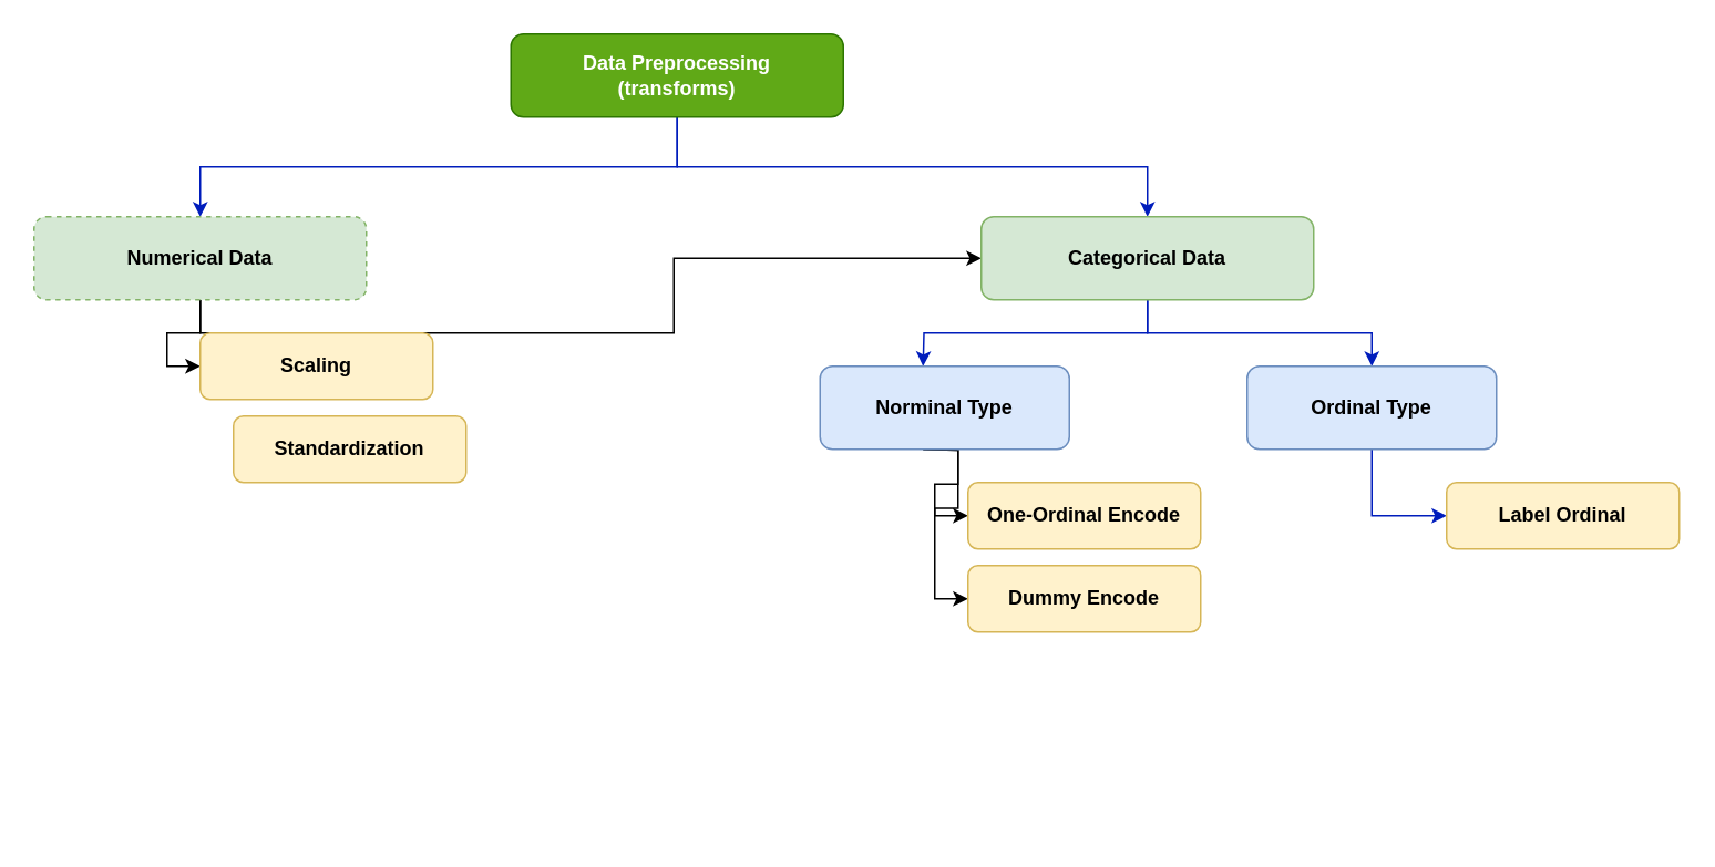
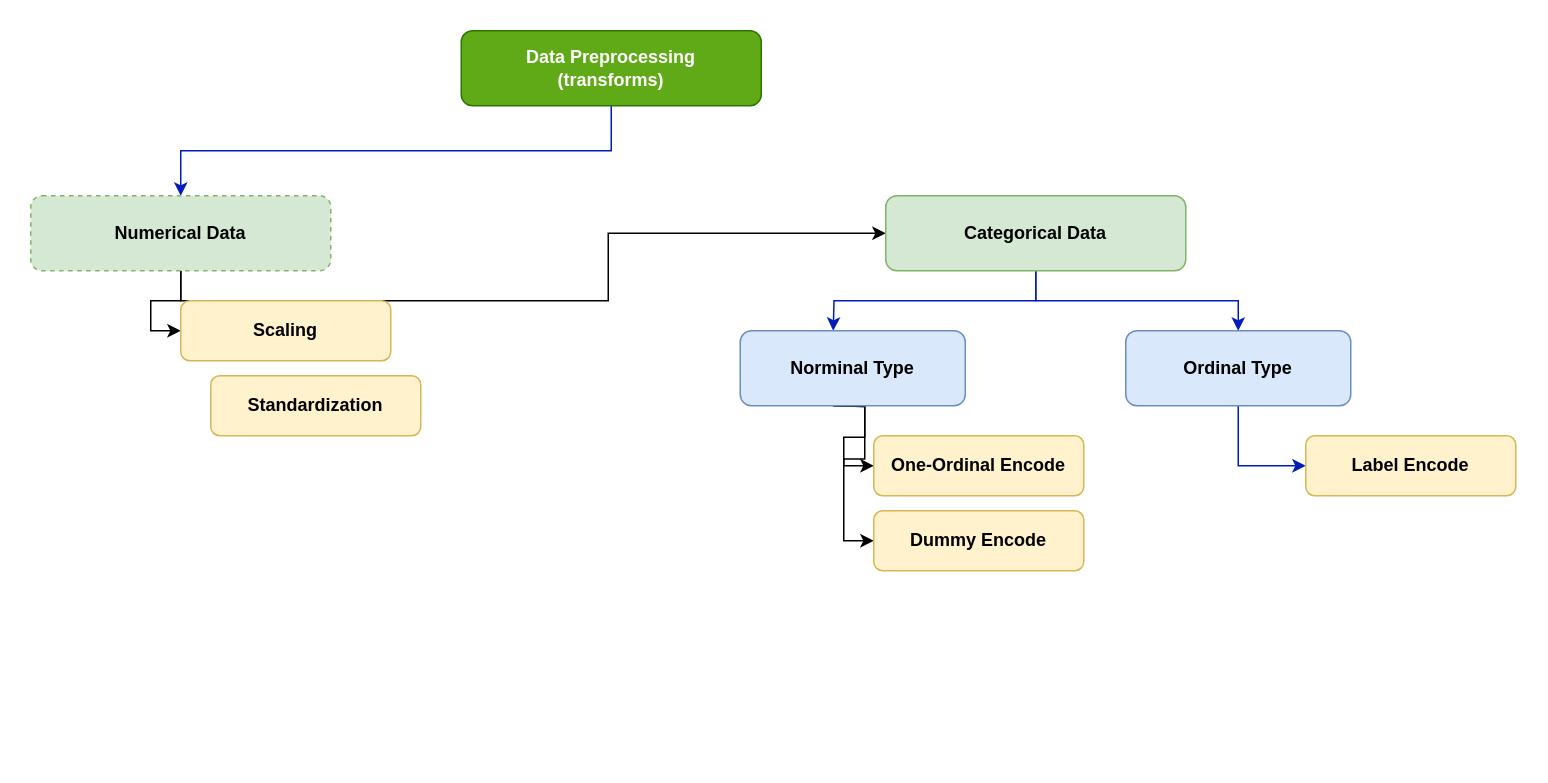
  <mxCell id="0" />
  <mxCell id="1" parent="0" />
  <mxCell id="2" style="edgeStyle=orthogonalEdgeStyle;rounded=0;orthogonalLoop=1;jettySize=auto;html=1;exitX=0.5;exitY=1;exitDx=0;exitDy=0;fillColor=#0050ef;strokeColor=#001DBC;strokeWidth=1;" edge="1" parent="1" source="4" target="7"><mxGeometry relative="1" as="geometry" /></mxCell>
- <mxCell id="3" style="edgeStyle=orthogonalEdgeStyle;rounded=0;orthogonalLoop=1;jettySize=auto;html=1;exitX=0.5;exitY=1;exitDx=0;exitDy=0;fillColor=#0050ef;strokeColor=#001DBC;strokeWidth=1;" edge="1" parent="1" source="4" target="10"><mxGeometry relative="1" as="geometry" /></mxCell>
  <mxCell id="4" value="Data Preprocessing&lt;br&gt;(transforms)" style="rounded=1;whiteSpace=wrap;html=1;fontSize=12;glass=0;strokeWidth=1;shadow=0;fillColor=#60a917;strokeColor=#2D7600;fontStyle=1;fontColor=#ffffff;" parent="1" vertex="1"><mxGeometry x="307" y="20" width="200" height="50" as="geometry" /></mxCell>
  <mxCell id="5" style="edgeStyle=orthogonalEdgeStyle;rounded=0;orthogonalLoop=1;jettySize=auto;html=1;exitX=0.5;exitY=1;exitDx=0;exitDy=0;entryX=0;entryY=0.5;entryDx=0;entryDy=0;strokeWidth=1;fontSize=12;fontColor=#FF0000;" edge="1" parent="1" source="7" target="25"><mxGeometry relative="1" as="geometry" /></mxCell>
  <mxCell id="6" style="edgeStyle=orthogonalEdgeStyle;rounded=0;orthogonalLoop=1;jettySize=auto;html=1;exitX=0.5;exitY=1;exitDx=0;exitDy=0;strokeWidth=1;fontSize=12;fontColor=#FF0000;" edge="1" parent="1" source="7" target="10"><mxGeometry relative="1" as="geometry" /></mxCell>
  <mxCell id="7" value="Numerical Data" style="rounded=1;whiteSpace=wrap;html=1;fontSize=12;glass=0;strokeWidth=1;shadow=0;fillColor=#d5e8d4;strokeColor=#82b366;fontStyle=1;dashed=1;" vertex="1" parent="1"><mxGeometry x="20" y="130" width="200" height="50" as="geometry" /></mxCell>
  <mxCell id="8" style="edgeStyle=orthogonalEdgeStyle;rounded=0;orthogonalLoop=1;jettySize=auto;html=1;exitX=0.5;exitY=1;exitDx=0;exitDy=0;entryX=0.5;entryY=0;entryDx=0;entryDy=0;strokeWidth=1;fillColor=#0050ef;strokeColor=#001DBC;" edge="1" parent="1" source="10" target="12"><mxGeometry relative="1" as="geometry" /></mxCell>
  <mxCell id="9" style="edgeStyle=orthogonalEdgeStyle;rounded=0;orthogonalLoop=1;jettySize=auto;html=1;exitX=0.5;exitY=1;exitDx=0;exitDy=0;entryX=0.5;entryY=0;entryDx=0;entryDy=0;strokeWidth=1;fillColor=#0050ef;strokeColor=#001DBC;" edge="1" parent="1" source="10"><mxGeometry relative="1" as="geometry"><mxPoint x="555" y="220" as="targetPoint" /></mxGeometry></mxCell>
  <mxCell id="10" value="Categorical Data" style="rounded=1;whiteSpace=wrap;html=1;fontSize=12;glass=0;strokeWidth=1;shadow=0;fillColor=#d5e8d4;strokeColor=#82b366;fontStyle=1" vertex="1" parent="1"><mxGeometry x="590" y="130" width="200" height="50" as="geometry" /></mxCell>
  <mxCell id="11" style="edgeStyle=orthogonalEdgeStyle;rounded=0;orthogonalLoop=1;jettySize=auto;html=1;exitX=0.5;exitY=1;exitDx=0;exitDy=0;entryX=0;entryY=0.5;entryDx=0;entryDy=0;strokeWidth=1;fillColor=#0050ef;strokeColor=#001DBC;" edge="1" parent="1" source="12" target="15"><mxGeometry relative="1" as="geometry" /></mxCell>
  <mxCell id="12" value="Ordinal Type" style="rounded=1;whiteSpace=wrap;html=1;fontSize=12;glass=0;strokeWidth=1;shadow=0;fillColor=#dae8fc;strokeColor=#6c8ebf;fontStyle=1;" vertex="1" parent="1"><mxGeometry x="750" y="220" width="150" height="50" as="geometry" /></mxCell>
  <mxCell id="13" style="edgeStyle=orthogonalEdgeStyle;rounded=0;orthogonalLoop=1;jettySize=auto;html=1;exitX=0.5;exitY=1;exitDx=0;exitDy=0;entryX=0;entryY=0.5;entryDx=0;entryDy=0;strokeWidth=1;fillColor=#0050ef;strokeColor=#001DBC;" edge="1" parent="1"><mxGeometry relative="1" as="geometry"><mxPoint x="838" y="413" as="sourcePoint" /></mxGeometry></mxCell>
  <mxCell id="14" style="edgeStyle=orthogonalEdgeStyle;rounded=0;orthogonalLoop=1;jettySize=auto;html=1;exitX=0.5;exitY=1;exitDx=0;exitDy=0;entryX=0;entryY=0.5;entryDx=0;entryDy=0;strokeWidth=1;fillColor=#0050ef;strokeColor=#001DBC;" edge="1" parent="1"><mxGeometry relative="1" as="geometry"><mxPoint x="838" y="413" as="sourcePoint" /></mxGeometry></mxCell>
- <mxCell id="15" value="Label Ordinal" style="rounded=1;whiteSpace=wrap;html=1;fontSize=12;glass=0;strokeWidth=1;shadow=0;fillColor=#fff2cc;strokeColor=#d6b656;fontStyle=1;" vertex="1" parent="1"><mxGeometry x="870" y="290" width="140" height="40" as="geometry" /></mxCell>
+ <mxCell id="15" value="Label Encode" style="rounded=1;whiteSpace=wrap;html=1;fontSize=12;glass=0;strokeWidth=1;shadow=0;fillColor=#fff2cc;strokeColor=#d6b656;fontStyle=1;" vertex="1" parent="1"><mxGeometry x="870" y="290" width="140" height="40" as="geometry" /></mxCell>
  <mxCell id="16" style="edgeStyle=orthogonalEdgeStyle;rounded=0;orthogonalLoop=1;jettySize=auto;html=1;exitX=0.5;exitY=1;exitDx=0;exitDy=0;entryX=0;entryY=0.5;entryDx=0;entryDy=0;strokeWidth=1;fontSize=12;fontColor=#FF0000;" edge="1" parent="1" target="19"><mxGeometry relative="1" as="geometry"><mxPoint x="555" y="270" as="sourcePoint" /></mxGeometry></mxCell>
  <mxCell id="17" style="edgeStyle=orthogonalEdgeStyle;rounded=0;orthogonalLoop=1;jettySize=auto;html=1;exitX=0.5;exitY=1;exitDx=0;exitDy=0;entryX=0;entryY=0.5;entryDx=0;entryDy=0;strokeWidth=1;fontSize=12;fontColor=#FF0000;" edge="1" parent="1" target="20"><mxGeometry relative="1" as="geometry"><mxPoint x="555" y="270" as="sourcePoint" /></mxGeometry></mxCell>
  <mxCell id="18" value="Norminal Type" style="rounded=1;whiteSpace=wrap;html=1;fontSize=12;glass=0;strokeWidth=1;shadow=0;fillColor=#dae8fc;strokeColor=#6c8ebf;fontStyle=1;" vertex="1" parent="1"><mxGeometry x="493" y="220" width="150" height="50" as="geometry" /></mxCell>
  <mxCell id="19" value="One-Ordinal Encode" style="rounded=1;whiteSpace=wrap;html=1;fontSize=12;glass=0;strokeWidth=1;shadow=0;fillColor=#fff2cc;strokeColor=#d6b656;fontStyle=1;" vertex="1" parent="1"><mxGeometry x="582" y="290" width="140" height="40" as="geometry" /></mxCell>
  <mxCell id="20" value="Dummy Encode" style="rounded=1;whiteSpace=wrap;html=1;fontSize=12;glass=0;strokeWidth=1;shadow=0;fillColor=#fff2cc;strokeColor=#d6b656;fontStyle=1;" vertex="1" parent="1"><mxGeometry x="582" y="340" width="140" height="40" as="geometry" /></mxCell>
  <mxCell id="21" style="edgeStyle=orthogonalEdgeStyle;rounded=0;orthogonalLoop=1;jettySize=auto;html=1;exitX=0.5;exitY=1;exitDx=0;exitDy=0;entryX=1;entryY=0.5;entryDx=0;entryDy=0;strokeWidth=1;fillColor=#0050ef;strokeColor=#001DBC;" edge="1" parent="1"><mxGeometry relative="1" as="geometry"><mxPoint x="568" y="500" as="sourcePoint" /></mxGeometry></mxCell>
  <mxCell id="22" style="edgeStyle=orthogonalEdgeStyle;rounded=0;orthogonalLoop=1;jettySize=auto;html=1;exitX=0.5;exitY=1;exitDx=0;exitDy=0;entryX=1;entryY=0.5;entryDx=0;entryDy=0;strokeWidth=1;fillColor=#0050ef;strokeColor=#001DBC;" edge="1" parent="1"><mxGeometry relative="1" as="geometry"><mxPoint x="568" y="500" as="sourcePoint" /></mxGeometry></mxCell>
  <mxCell id="23" style="edgeStyle=orthogonalEdgeStyle;rounded=0;orthogonalLoop=1;jettySize=auto;html=1;exitX=0.5;exitY=1;exitDx=0;exitDy=0;entryX=1;entryY=0.5;entryDx=0;entryDy=0;strokeWidth=1;fillColor=#0050ef;strokeColor=#001DBC;" edge="1" parent="1"><mxGeometry relative="1" as="geometry"><mxPoint x="568" y="500" as="sourcePoint" /></mxGeometry></mxCell>
  <mxCell id="24" style="edgeStyle=orthogonalEdgeStyle;rounded=0;orthogonalLoop=1;jettySize=auto;html=1;exitX=0.5;exitY=1;exitDx=0;exitDy=0;entryX=1;entryY=0.5;entryDx=0;entryDy=0;strokeWidth=1;fillColor=#0050ef;strokeColor=#001DBC;" edge="1" parent="1"><mxGeometry relative="1" as="geometry"><mxPoint x="568" y="500" as="sourcePoint" /></mxGeometry></mxCell>
  <mxCell id="25" value="Scaling" style="rounded=1;whiteSpace=wrap;html=1;fontSize=12;glass=0;strokeWidth=1;shadow=0;fillColor=#fff2cc;strokeColor=#d6b656;fontStyle=1;" vertex="1" parent="1"><mxGeometry x="120" y="200" width="140" height="40" as="geometry" /></mxCell>
  <mxCell id="26" value="Standardization" style="rounded=1;whiteSpace=wrap;html=1;fontSize=12;glass=0;strokeWidth=1;shadow=0;fillColor=#fff2cc;strokeColor=#d6b656;fontStyle=1;" vertex="1" parent="1"><mxGeometry x="140" y="250" width="140" height="40" as="geometry" /></mxCell>
